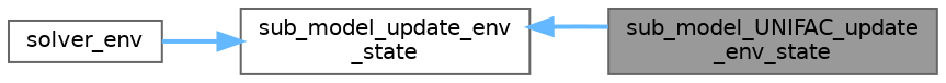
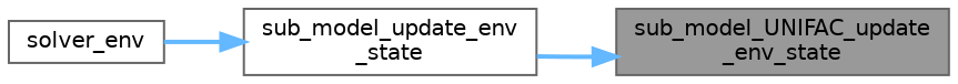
  digraph {
    rankdir=RL
    node [color=grey40 fillcolor=white fontname=Helvetica fontsize=10 shape=box style=filled]
    edge [color=steelblue1 dir=back fontname=Helvetica fontsize=10 labelfontname=Helvetica labelfontsize=10 style=bold]
    n1 [color=gray40 fillcolor=grey60 fontcolor=black height=0.2 label="sub_model_UNIFAC_update\l_env_state" width=0.4]
    n2 [height=0.2 label="sub_model_update_env\l_state" width=0.4]
    n3 [height=0.2 label=solver_env width=0.4]
-   n2 -> n1
+   n1 -> n2
    n2 -> n3
  }
